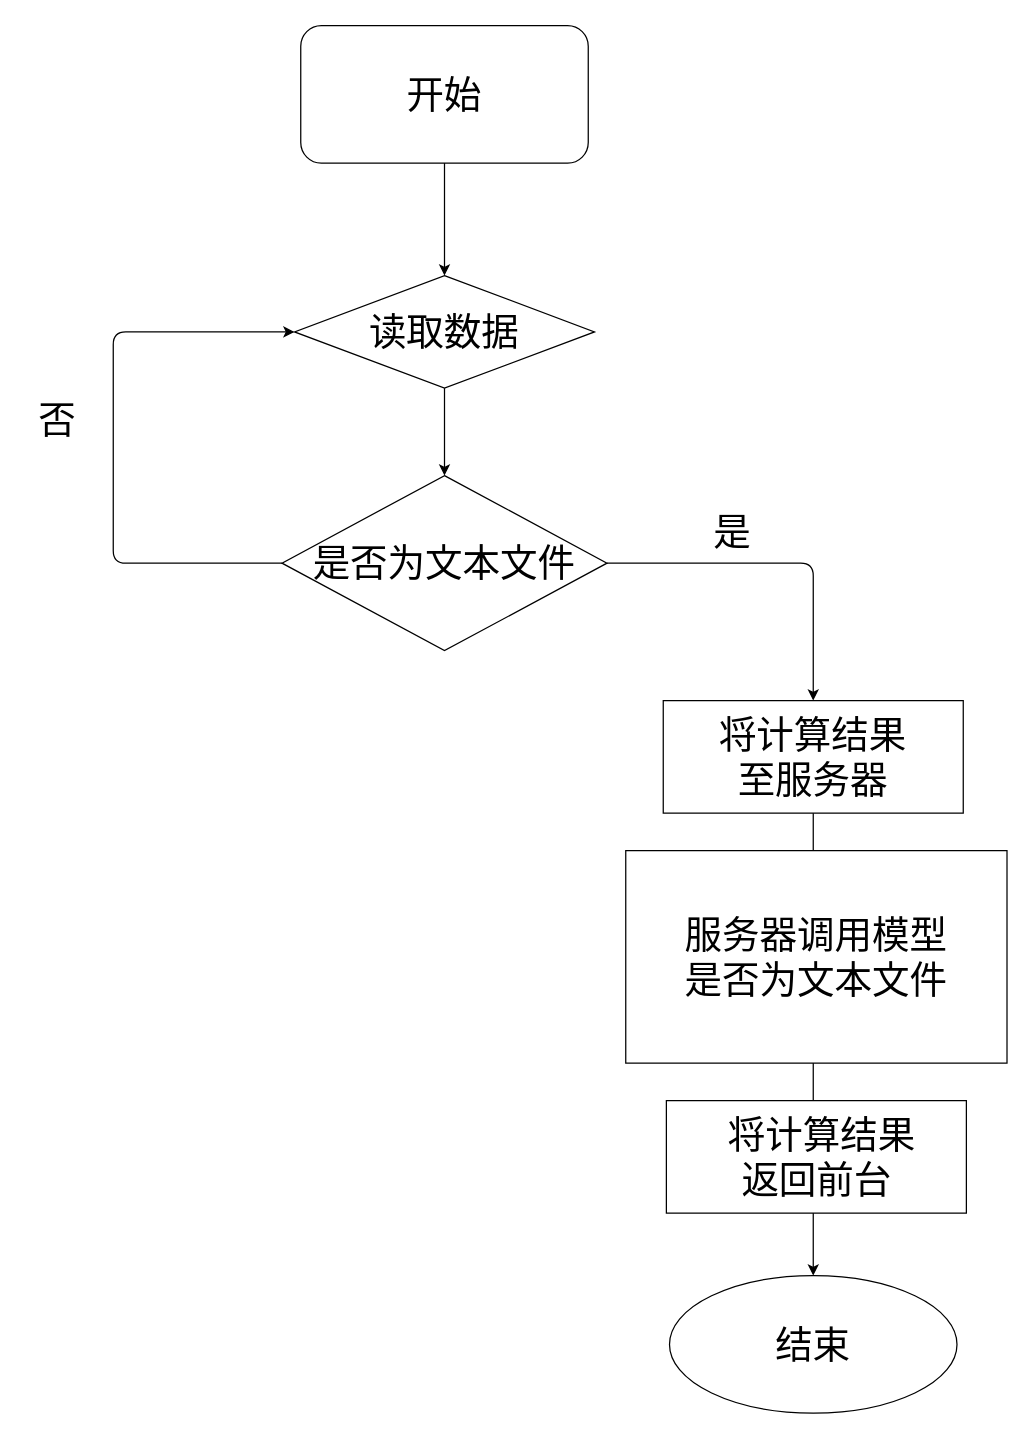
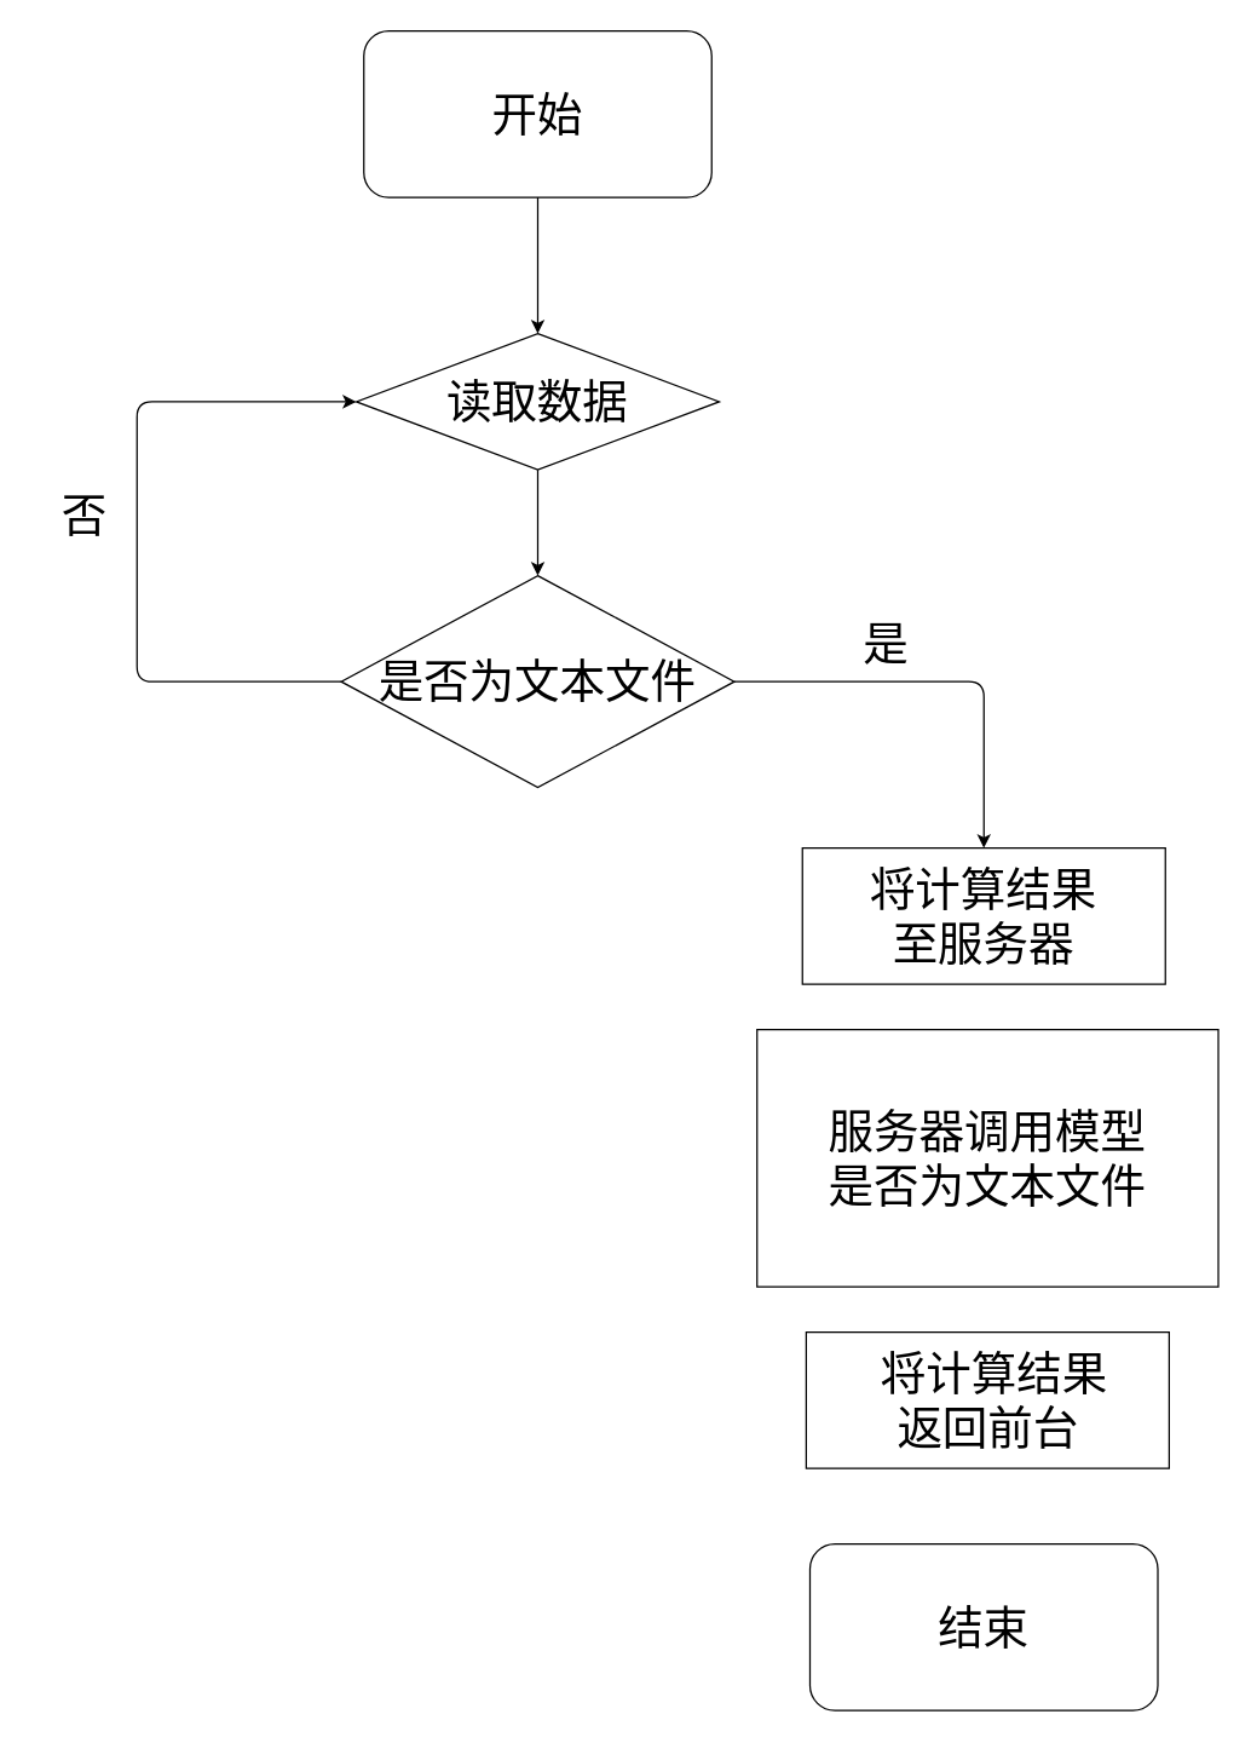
  <mxCell id="0" />
  <mxCell id="1" parent="0" />
  <mxCell id="2" value="&lt;font style=&quot;font-size: 30px&quot;&gt;开始&lt;/font&gt;" style="rounded=1;whiteSpace=wrap;html=1;" vertex="1" parent="1"><mxGeometry x="240" y="20" width="230" height="110" as="geometry" /></mxCell>
  <mxCell id="3" value="&lt;font style=&quot;font-size: 30px&quot;&gt;读取数据&lt;/font&gt;" style="rhombus;whiteSpace=wrap;html=1;" vertex="1" parent="1"><mxGeometry x="235" y="220" width="240" height="90" as="geometry" /></mxCell>
  <mxCell id="4" value="&lt;span style=&quot;font-size: 30px&quot;&gt;是否为文本文件&lt;/span&gt;" style="rhombus;whiteSpace=wrap;html=1;" vertex="1" parent="1"><mxGeometry x="225" y="380" width="260" height="140" as="geometry" /></mxCell>
  <mxCell id="5" value="&lt;span style=&quot;font-size: 30px&quot;&gt;将计算结果&lt;br&gt;至服务器&lt;/span&gt;" style="rounded=0;whiteSpace=wrap;html=1;" vertex="1" parent="1"><mxGeometry x="530" y="560" width="240" height="90" as="geometry" /></mxCell>
- <mxCell id="6" value="&lt;font style=&quot;font-size: 30px&quot;&gt;结束&lt;/font&gt;" style="ellipse;whiteSpace=wrap;html=1;" vertex="1" parent="1"><mxGeometry x="535" y="1020" width="230" height="110" as="geometry" /></mxCell>
+ <mxCell id="6" value="&lt;font style=&quot;font-size: 30px&quot;&gt;结束&lt;/font&gt;" style="rounded=1;whiteSpace=wrap;html=1;" vertex="1" parent="1"><mxGeometry x="535" y="1020" width="230" height="110" as="geometry" /></mxCell>
  <mxCell id="7" value="" style="endArrow=classic;html=1;exitX=0.5;exitY=1;exitDx=0;exitDy=0;" edge="1" parent="1" source="2" target="3"><mxGeometry width="50" height="50" relative="1" as="geometry"><mxPoint x="50" y="170" as="sourcePoint" /><mxPoint x="100" y="120" as="targetPoint" /></mxGeometry></mxCell>
  <mxCell id="8" value="" style="endArrow=classic;html=1;exitX=0.5;exitY=1;exitDx=0;exitDy=0;entryX=0.5;entryY=0;entryDx=0;entryDy=0;" edge="1" parent="1" source="3" target="4"><mxGeometry width="50" height="50" relative="1" as="geometry"><mxPoint x="20" y="280" as="sourcePoint" /><mxPoint x="70" y="230" as="targetPoint" /></mxGeometry></mxCell>
  <mxCell id="9" value="" style="endArrow=classic;html=1;entryX=0;entryY=0.5;entryDx=0;entryDy=0;exitX=0;exitY=0.5;exitDx=0;exitDy=0;" edge="1" parent="1" source="4" target="3"><mxGeometry width="50" height="50" relative="1" as="geometry"><mxPoint x="-40" y="440" as="sourcePoint" /><mxPoint x="90" y="630" as="targetPoint" /><Array as="points"><mxPoint x="90" y="450" /><mxPoint x="90" y="265" /></Array></mxGeometry></mxCell>
  <mxCell id="10" value="" style="endArrow=classic;html=1;exitX=1;exitY=0.5;exitDx=0;exitDy=0;entryX=0.5;entryY=0;entryDx=0;entryDy=0;" edge="1" parent="1" source="4" target="5"><mxGeometry width="50" height="50" relative="1" as="geometry"><mxPoint x="-50" y="300" as="sourcePoint" /><mxPoint x="0" y="250" as="targetPoint" /><Array as="points"><mxPoint x="650" y="450" /></Array></mxGeometry></mxCell>
- <mxCell id="11" value="" style="endArrow=classic;html=1;exitX=0.5;exitY=1;exitDx=0;exitDy=0;entryX=0.5;entryY=0;entryDx=0;entryDy=0;" edge="1" parent="1" source="5" target="6"><mxGeometry width="50" height="50" relative="1" as="geometry"><mxPoint x="230" y="890" as="sourcePoint" /><mxPoint x="280" y="840" as="targetPoint" /></mxGeometry></mxCell>
  <mxCell id="12" value="&lt;font style=&quot;font-size: 30px&quot;&gt;是&lt;/font&gt;" style="text;html=1;align=center;verticalAlign=middle;resizable=0;points=[];autosize=1;strokeColor=none;" vertex="1" parent="1"><mxGeometry x="560" y="410" width="50" height="30" as="geometry" /></mxCell>
- <mxCell id="13" value="&lt;font style=&quot;font-size: 30px&quot;&gt;否&lt;/font&gt;" style="text;html=1;align=center;verticalAlign=middle;resizable=0;points=[];autosize=1;strokeColor=none;" vertex="1" parent="1"><mxGeometry x="20" y="320" width="50" height="30" as="geometry" /></mxCell>
+ <mxCell id="13" value="&lt;font style=&quot;font-size: 30px&quot;&gt;否&lt;/font&gt;" style="text;html=1;align=center;verticalAlign=middle;resizable=0;points=[];autosize=1;strokeColor=none;" vertex="1" parent="1"><mxGeometry x="30" y="325" width="50" height="30" as="geometry" /></mxCell>
  <mxCell id="14" value="&lt;span style=&quot;font-size: 30px&quot;&gt;服务器调用模型&lt;br&gt;是否为文本文件&lt;/span&gt;" style="rounded=0;whiteSpace=wrap;html=1;" vertex="1" parent="1"><mxGeometry x="500" y="680" width="305" height="170" as="geometry" /></mxCell>
  <mxCell id="15" value="&lt;span style=&quot;font-size: 30px&quot;&gt;&amp;nbsp;将计算结果&lt;br&gt;返回前台&lt;/span&gt;" style="rounded=0;whiteSpace=wrap;html=1;" vertex="1" parent="1"><mxGeometry x="532.5" y="880" width="240" height="90" as="geometry" /></mxCell>
